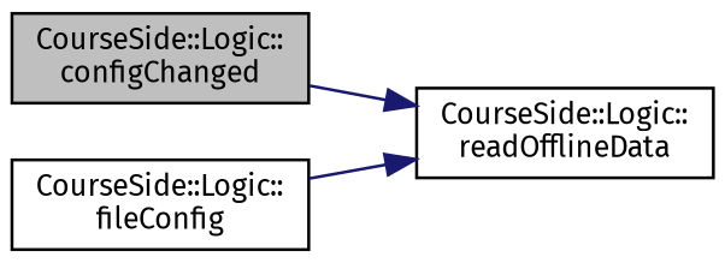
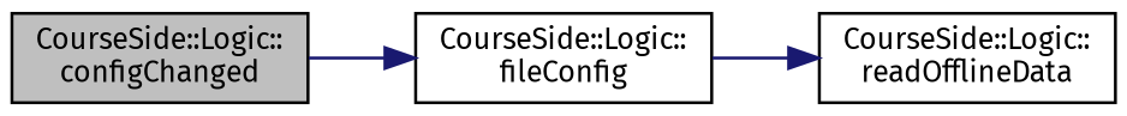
  digraph {
    fontname="Fira Sans"
    rankdir=LR
    node [color=black fillcolor=white fontname="Fira Sans" fontsize=10 shape=record style=filled]
    edge [color=midnightblue fontname="Fira Sans" fontsize=10 labelfontname=Helvetica labelfontsize=10 style=solid]
    n1 [fillcolor=grey75 fontcolor=black height=0.2 label="CourseSide::Logic::\lconfigChanged" width=0.4]
    n2 [height=0.2 label="CourseSide::Logic::\lfileConfig" width=0.4]
    n3 [height=0.2 label="CourseSide::Logic::\lreadOfflineData" width=0.4]
-   n1 -> n3
+   n1 -> n2
    n2 -> n3
  }
